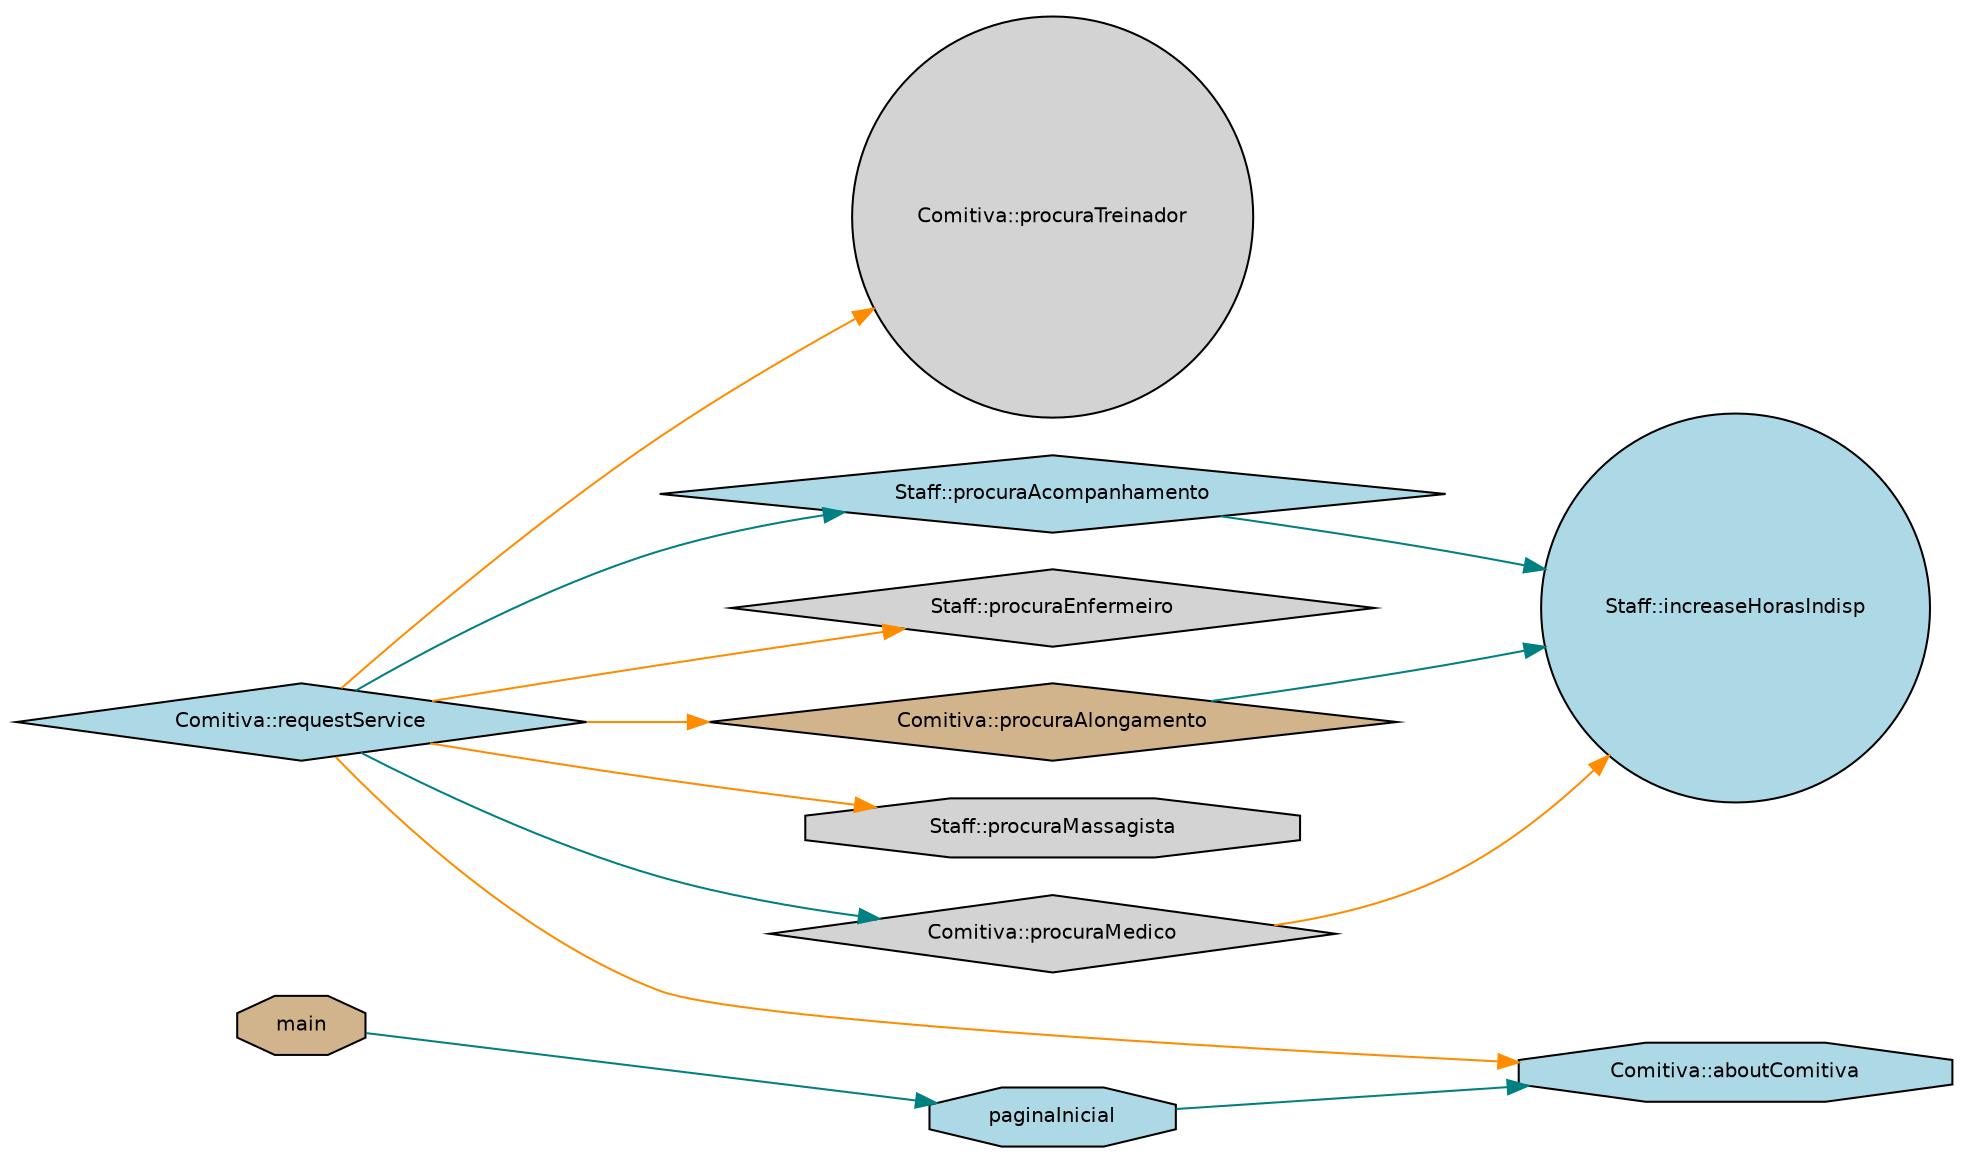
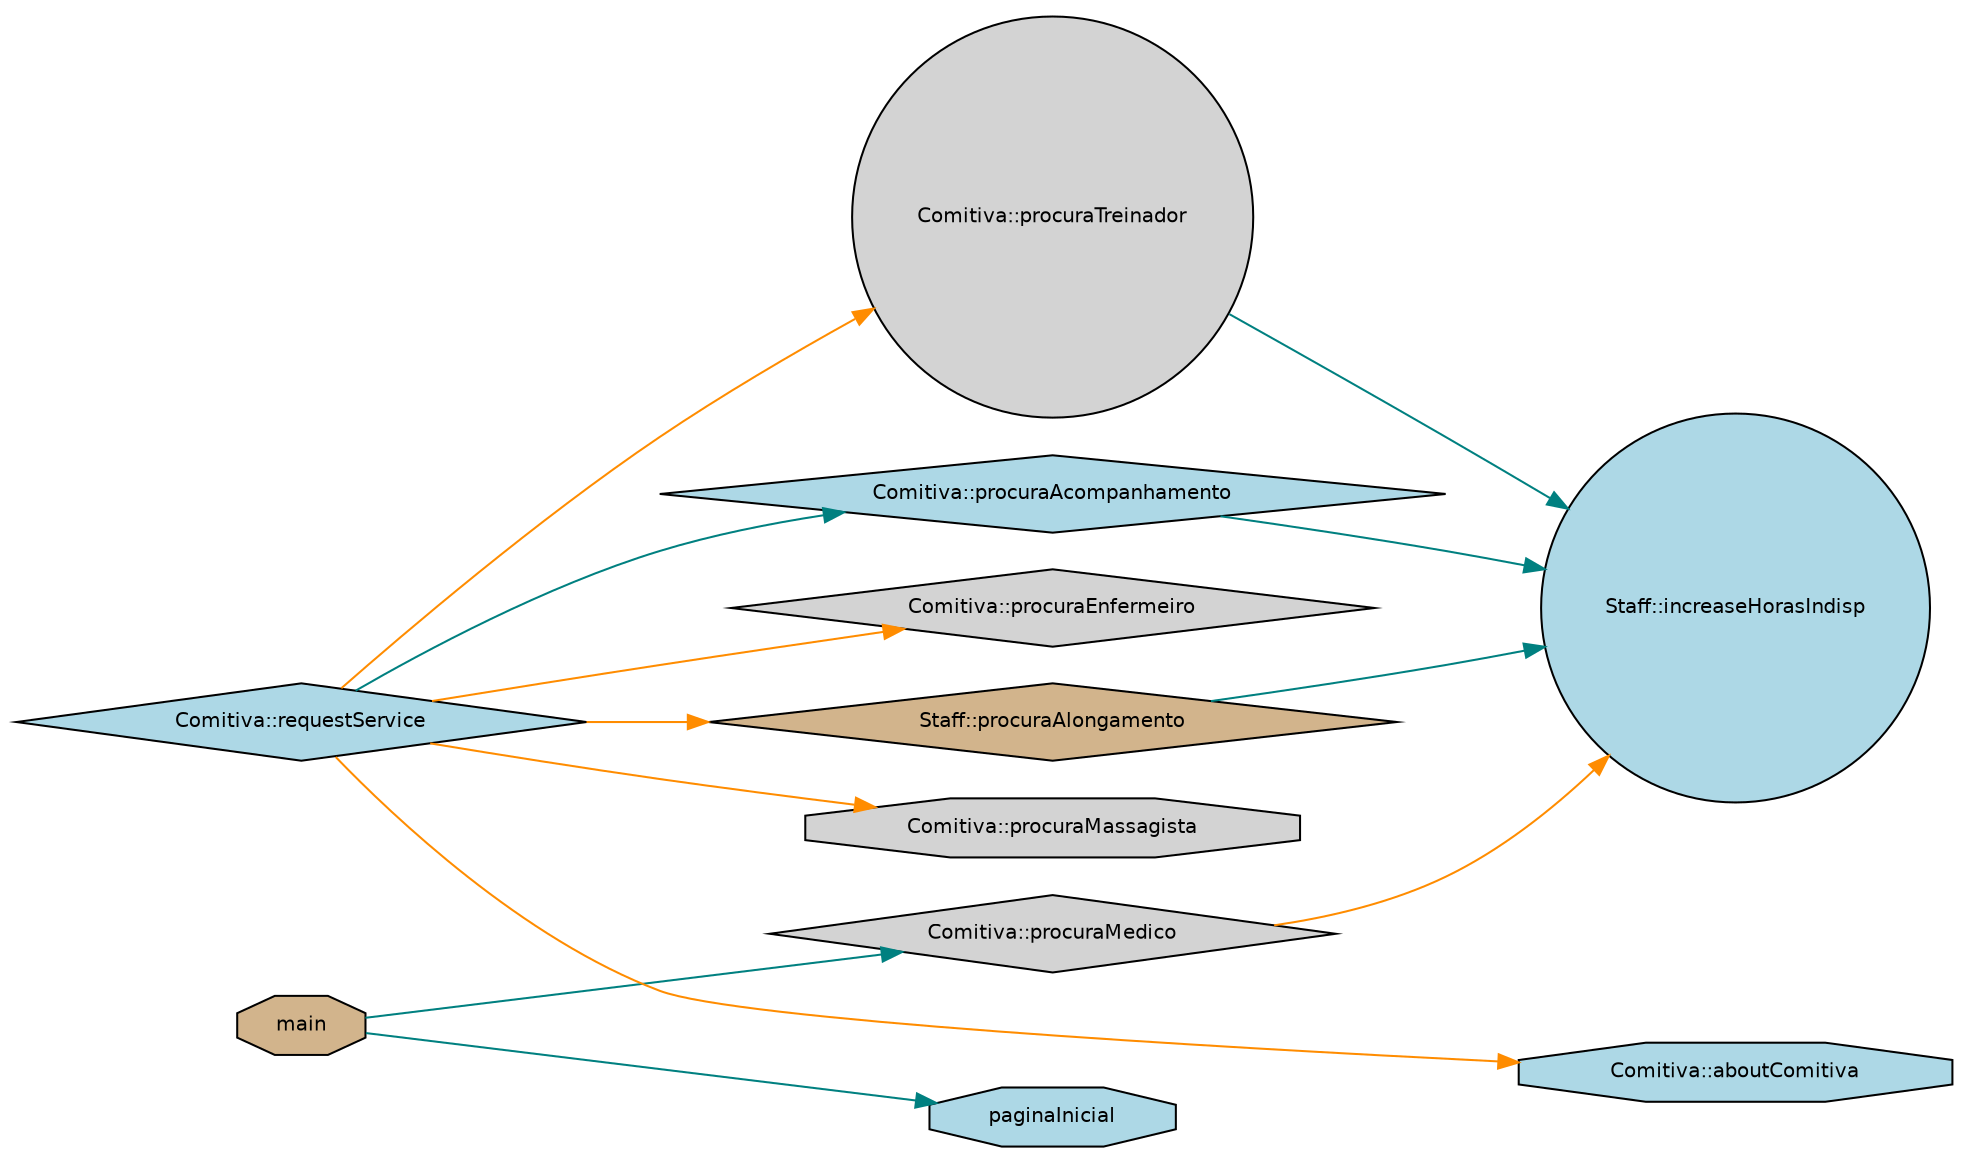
  digraph {
    rankdir=RL
    node [color=black fillcolor=lightblue fontname=Helvetica fontsize=10 shape=diamond style=filled]
    edge [color=teal dir=back fontname=Helvetica fontsize=10 labelfontname=Helvetica labelfontsize=10 style=solid]
    n1 [fontcolor=black height=0.2 label="Staff::increaseHorasIndisp" shape=circle width=0.4]
-   n2 [height=0.2 label="Staff::procuraAcompanhamento" width=0.4]
-   n3 [fillcolor=tan height=0.2 label="Comitiva::procuraAlongamento" width=0.4]
+   n2 [height=0.2 label="Comitiva::procuraAcompanhamento" width=0.4]
+   n3 [fillcolor=tan height=0.2 label="Staff::procuraAlongamento" width=0.4]
    n4 [fillcolor=lightgrey height=0.2 label="Comitiva::procuraMedico" width=0.4]
    n5 [fillcolor=lightgrey height=0.2 label="Comitiva::procuraTreinador" shape=circle width=0.4]
    n6 [height=0.2 label="Comitiva::requestService" width=0.4]
-   n7 [fillcolor=lightgrey height=0.2 label="Staff::procuraEnfermeiro" width=0.4]
-   n8 [fillcolor=lightgrey height=0.2 label="Staff::procuraMassagista" shape=octagon width=0.4]
+   n7 [fillcolor=lightgrey height=0.2 label="Comitiva::procuraEnfermeiro" width=0.4]
+   n8 [fillcolor=lightgrey height=0.2 label="Comitiva::procuraMassagista" shape=octagon width=0.4]
    n9 [height=0.2 label="Comitiva::aboutComitiva" shape=octagon width=0.4]
    n10 [height=0.2 label=paginaInicial shape=octagon width=0.4]
    n11 [fillcolor=tan height=0.2 label=main shape=octagon width=0.4]
    n1 -> n2
    n1 -> n3
    n1 -> n4 [color=darkorange]
+   n1 -> n5
    n2 -> n6
    n3 -> n6 [color=darkorange]
-   n4 -> n6
+   n4 -> n11
    n5 -> n6 [color=darkorange]
    n7 -> n6 [color=darkorange]
    n8 -> n6 [color=darkorange]
    n9 -> n6 [color=darkorange]
-   n9 -> n10
    n10 -> n11
  }
